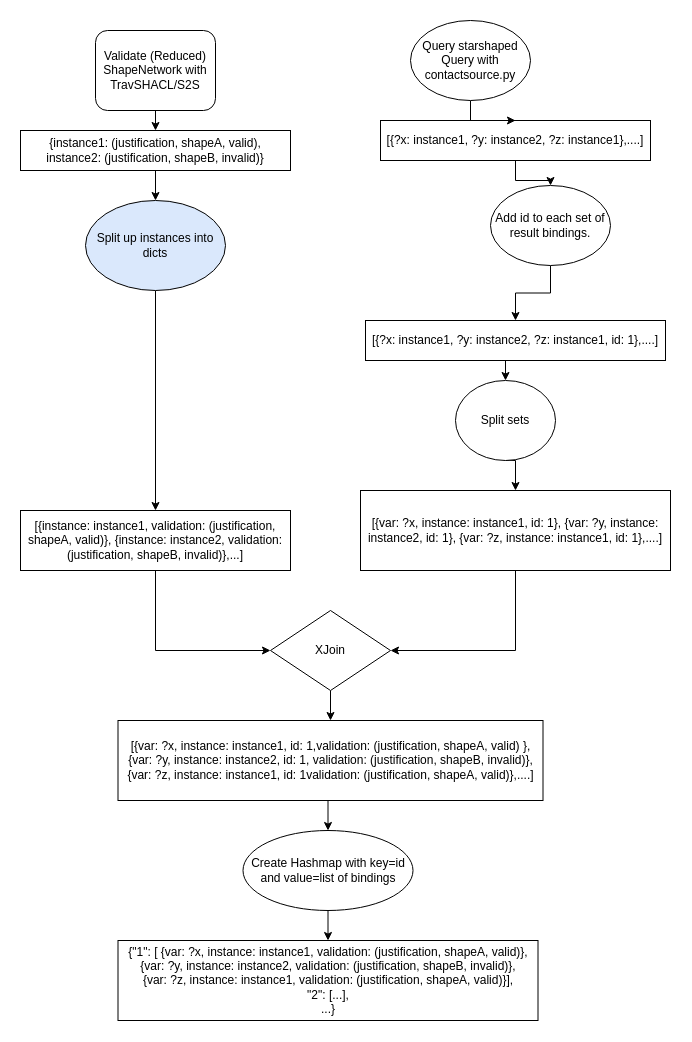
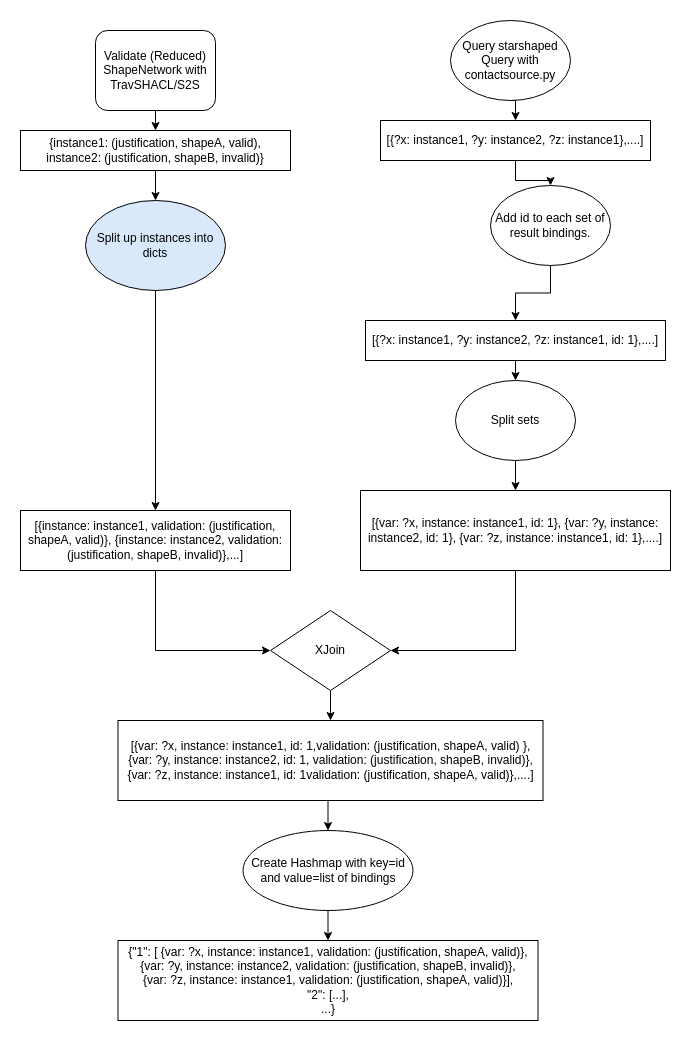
  <mxCell id="0" />
  <mxCell id="1" parent="0" />
  <mxCell id="2" style="edgeStyle=orthogonalEdgeStyle;rounded=0;orthogonalLoop=1;jettySize=auto;html=1;exitX=0.5;exitY=1;exitDx=0;exitDy=0;" edge="1" parent="1" source="3" target="11"><mxGeometry relative="1" as="geometry" /></mxCell>
  <mxCell id="3" value="[{?x: instance1, ?y: instance2, ?z: instance1},....]" style="rounded=0;whiteSpace=wrap;html=1;" vertex="1" parent="1"><mxGeometry x="380" y="120" width="270" height="40" as="geometry" /></mxCell>
  <mxCell id="4" style="edgeStyle=orthogonalEdgeStyle;rounded=0;orthogonalLoop=1;jettySize=auto;html=1;exitX=0.5;exitY=1;exitDx=0;exitDy=0;entryX=0.5;entryY=0;entryDx=0;entryDy=0;" edge="1" parent="1" source="5" target="19"><mxGeometry relative="1" as="geometry" /></mxCell>
  <mxCell id="5" value="Validate (Reduced) ShapeNetwork with TravSHACL/S2S " style="whiteSpace=wrap;html=1;rounded=1;" vertex="1" parent="1"><mxGeometry x="95" y="30" width="120" height="80" as="geometry" /></mxCell>
  <mxCell id="6" style="edgeStyle=orthogonalEdgeStyle;rounded=0;orthogonalLoop=1;jettySize=auto;html=1;exitX=0.5;exitY=1;exitDx=0;exitDy=0;entryX=0.5;entryY=0;entryDx=0;entryDy=0;" edge="1" parent="1" source="7" target="13"><mxGeometry relative="1" as="geometry" /></mxCell>
  <mxCell id="7" value="[{?x: instance1, ?y: instance2, ?z: instance1, id: 1},....]" style="rounded=0;whiteSpace=wrap;html=1;" vertex="1" parent="1"><mxGeometry x="365" y="320" width="300" height="40" as="geometry" /></mxCell>
  <mxCell id="8" style="edgeStyle=orthogonalEdgeStyle;rounded=0;orthogonalLoop=1;jettySize=auto;html=1;exitX=0.5;exitY=1;exitDx=0;exitDy=0;entryX=1;entryY=0.5;entryDx=0;entryDy=0;" edge="1" parent="1" source="9" target="23"><mxGeometry relative="1" as="geometry" /></mxCell>
  <mxCell id="9" value="[{var: ?x, instance: instance1, id: 1}, {var: ?y, instance: instance2, id: 1}, {var: ?z, instance: instance1, id: 1},....]" style="rounded=0;whiteSpace=wrap;html=1;" vertex="1" parent="1"><mxGeometry x="360" y="490" width="310" height="80" as="geometry" /></mxCell>
  <mxCell id="10" value="" style="edgeStyle=orthogonalEdgeStyle;rounded=0;orthogonalLoop=1;jettySize=auto;html=1;" edge="1" parent="1" source="11" target="7"><mxGeometry relative="1" as="geometry" /></mxCell>
  <mxCell id="11" value="Add id to each set of result bindings." style="ellipse;whiteSpace=wrap;html=1;" vertex="1" parent="1"><mxGeometry x="490" y="185" width="120" height="80" as="geometry" /></mxCell>
  <mxCell id="12" style="edgeStyle=orthogonalEdgeStyle;rounded=0;orthogonalLoop=1;jettySize=auto;html=1;exitX=0.5;exitY=1;exitDx=0;exitDy=0;entryX=0.5;entryY=0;entryDx=0;entryDy=0;" edge="1" parent="1" source="13" target="9"><mxGeometry relative="1" as="geometry" /></mxCell>
- <mxCell id="13" value="Split sets" style="ellipse;whiteSpace=wrap;html=1;" vertex="1" parent="1"><mxGeometry x="455" y="380" width="100" height="80" as="geometry" /></mxCell>
+ <mxCell id="13" value="Split sets" style="ellipse;whiteSpace=wrap;html=1;" vertex="1" parent="1"><mxGeometry x="455" y="380" width="120" height="80" as="geometry" /></mxCell>
  <mxCell id="14" style="edgeStyle=orthogonalEdgeStyle;rounded=0;orthogonalLoop=1;jettySize=auto;html=1;exitX=0.5;exitY=1;exitDx=0;exitDy=0;entryX=0;entryY=0.5;entryDx=0;entryDy=0;" edge="1" parent="1" source="15" target="23"><mxGeometry relative="1" as="geometry" /></mxCell>
  <mxCell id="15" value="[{instance: instance1, validation: (justification, shapeA, valid)}, {instance: instance2, validation: (justification, shapeB, invalid)},...]" style="rounded=0;whiteSpace=wrap;html=1;" vertex="1" parent="1"><mxGeometry x="20" y="510" width="270" height="60" as="geometry" /></mxCell>
  <mxCell id="16" style="edgeStyle=orthogonalEdgeStyle;rounded=0;orthogonalLoop=1;jettySize=auto;html=1;exitX=0.5;exitY=1;exitDx=0;exitDy=0;entryX=0.5;entryY=0;entryDx=0;entryDy=0;" edge="1" parent="1" source="17" target="15"><mxGeometry relative="1" as="geometry" /></mxCell>
  <mxCell id="17" value="Split up instances into dicts" style="ellipse;whiteSpace=wrap;html=1;fillColor=#dae8fc;" vertex="1" parent="1"><mxGeometry x="85" y="200" width="140" height="90" as="geometry" /></mxCell>
  <mxCell id="18" style="edgeStyle=orthogonalEdgeStyle;rounded=0;orthogonalLoop=1;jettySize=auto;html=1;exitX=0.5;exitY=1;exitDx=0;exitDy=0;entryX=0.5;entryY=0;entryDx=0;entryDy=0;" edge="1" parent="1" source="19" target="17"><mxGeometry relative="1" as="geometry" /></mxCell>
  <mxCell id="19" value="{instance1: (justification, shapeA, valid), instance2: (justification, shapeB, invalid)}" style="rounded=0;whiteSpace=wrap;html=1;" vertex="1" parent="1"><mxGeometry x="20" y="130" width="270" height="40" as="geometry" /></mxCell>
  <mxCell id="20" style="edgeStyle=orthogonalEdgeStyle;rounded=0;orthogonalLoop=1;jettySize=auto;html=1;exitX=0.5;exitY=1;exitDx=0;exitDy=0;entryX=0.5;entryY=0;entryDx=0;entryDy=0;" edge="1" parent="1" source="21" target="3"><mxGeometry relative="1" as="geometry" /></mxCell>
- <mxCell id="21" value="Query starshaped Query with contactsource.py" style="ellipse;whiteSpace=wrap;html=1;" vertex="1" parent="1"><mxGeometry x="410" y="20" width="120" height="80" as="geometry" /></mxCell>
+ <mxCell id="21" value="Query starshaped Query with contactsource.py" style="ellipse;whiteSpace=wrap;html=1;" vertex="1" parent="1"><mxGeometry x="450" y="20" width="120" height="80" as="geometry" /></mxCell>
  <mxCell id="22" style="edgeStyle=orthogonalEdgeStyle;rounded=0;orthogonalLoop=1;jettySize=auto;html=1;exitX=0.5;exitY=1;exitDx=0;exitDy=0;" edge="1" parent="1" source="23" target="25"><mxGeometry relative="1" as="geometry" /></mxCell>
  <mxCell id="23" value="XJoin" style="rhombus;whiteSpace=wrap;html=1;" vertex="1" parent="1"><mxGeometry x="270" y="610" width="120" height="80" as="geometry" /></mxCell>
  <mxCell id="24" style="edgeStyle=orthogonalEdgeStyle;rounded=0;orthogonalLoop=1;jettySize=auto;html=1;exitX=0.5;exitY=1;exitDx=0;exitDy=0;entryX=0.5;entryY=0;entryDx=0;entryDy=0;" edge="1" parent="1" source="25" target="27"><mxGeometry relative="1" as="geometry" /></mxCell>
  <mxCell id="25" value="[{var: ?x, instance: instance1, id: 1,validation: (justification, shapeA, valid) }, {var: ?y, instance: instance2, id: 1, validation: (justification, shapeB, invalid)}, {var: ?z, instance: instance1, id: 1validation: (justification, shapeA, valid)},....]" style="rounded=0;whiteSpace=wrap;html=1;" vertex="1" parent="1"><mxGeometry x="117.5" y="720" width="425" height="80" as="geometry" /></mxCell>
  <mxCell id="26" style="edgeStyle=orthogonalEdgeStyle;rounded=0;orthogonalLoop=1;jettySize=auto;html=1;exitX=0.5;exitY=1;exitDx=0;exitDy=0;entryX=0.5;entryY=0;entryDx=0;entryDy=0;" edge="1" parent="1" source="27" target="28"><mxGeometry relative="1" as="geometry" /></mxCell>
  <mxCell id="27" value="Create Hashmap with key=id and value=list of bindings" style="ellipse;whiteSpace=wrap;html=1;" vertex="1" parent="1"><mxGeometry x="242.5" y="830" width="170" height="80" as="geometry" /></mxCell>
  <mxCell id="28" value="&lt;div&gt;{&quot;1&quot;: [ {var: ?x, instance: instance1, validation: (justification, shapeA, valid)},&lt;/div&gt;&lt;div&gt;{var: ?y, instance: instance2, validation: (justification, shapeB, invalid)}, &lt;br&gt;&lt;/div&gt;&lt;div&gt;{var: ?z, instance: instance1, validation: (justification, shapeA, valid)}],&lt;/div&gt;&lt;div&gt;&quot;2&quot;: [...],&lt;/div&gt;&lt;div&gt;...}&lt;br&gt;&lt;/div&gt;" style="rounded=0;whiteSpace=wrap;html=1;" vertex="1" parent="1"><mxGeometry x="117.5" y="940" width="420" height="80" as="geometry" /></mxCell>
